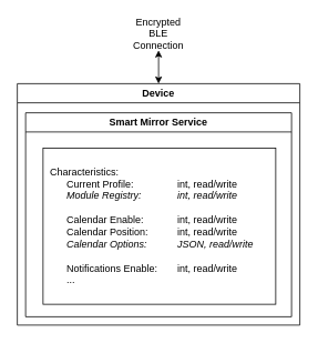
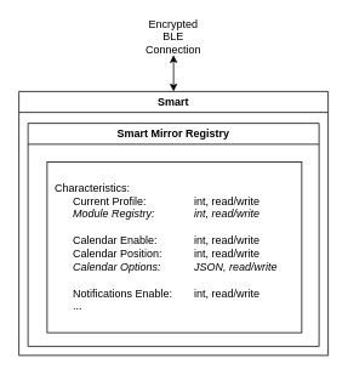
  <mxCell id="0" />
  <mxCell id="1" parent="0" />
  <mxCell id="2" value="" style="edgeStyle=orthogonalEdgeStyle;rounded=0;orthogonalLoop=1;jettySize=auto;html=1;startArrow=classic;startFill=1;" edge="1" parent="1" source="3" target="6"><mxGeometry relative="1" as="geometry" /></mxCell>
- <mxCell id="3" value="&lt;div&gt;Device&lt;/div&gt;" style="swimlane;whiteSpace=wrap;html=1;" vertex="1" parent="1"><mxGeometry x="20" y="100" width="340" height="290" as="geometry" /></mxCell>
- <mxCell id="4" value="Smart Mirror Service" style="swimlane;whiteSpace=wrap;html=1;" vertex="1" parent="3"><mxGeometry x="10" y="35" width="320" height="245" as="geometry" /></mxCell>
+ <mxCell id="3" value="&lt;div&gt;Smart&lt;/div&gt;" style="swimlane;whiteSpace=wrap;html=1;" vertex="1" parent="1"><mxGeometry x="20" y="100" width="340" height="290" as="geometry" /></mxCell>
+ <mxCell id="4" value="Smart Mirror Registry" style="swimlane;whiteSpace=wrap;html=1;" vertex="1" parent="3"><mxGeometry x="10" y="35" width="320" height="245" as="geometry" /></mxCell>
  <mxCell id="5" value="&lt;div&gt;&lt;span style=&quot;white-space: pre;&quot;&gt;  Characteristics:&lt;/span&gt;&lt;/div&gt;&lt;span style=&quot;white-space: pre;&quot;&gt;&#09;&lt;/span&gt;Current Profile: &lt;span style=&quot;white-space: pre;&quot;&gt;&#09;&lt;/span&gt;&lt;span style=&quot;white-space: pre;&quot;&gt;&#09;&lt;/span&gt;int, read/write&lt;div&gt;&lt;span style=&quot;white-space: pre;&quot;&gt;&#09;&lt;i&gt;Module Registry:&lt;span style=&quot;white-space: pre;&quot;&gt;&#09;&lt;/span&gt;&lt;span style=&quot;white-space: pre;&quot;&gt;&#09;int, read/write&lt;/span&gt;&lt;/i&gt;&lt;/span&gt;&lt;br&gt;&lt;div&gt;&lt;br&gt;&lt;div&gt;&lt;span style=&quot;white-space: pre;&quot;&gt;&#09;Calendar Enable:   &lt;span style=&quot;white-space: pre;&quot;&gt;&#09;&lt;/span&gt;&lt;span style=&quot;white-space: pre;&quot;&gt;&#09;&lt;/span&gt;int, read/write&lt;/span&gt;&lt;br&gt;&lt;/div&gt;&lt;div&gt;&lt;span style=&quot;white-space: pre;&quot;&gt;&lt;span style=&quot;white-space: pre;&quot;&gt;&#09;Calendar Position:    &lt;span style=&quot;white-space: pre;&quot;&gt;&#09;&lt;/span&gt;int, read/write&lt;/span&gt;&lt;br&gt;&lt;/span&gt;&lt;/div&gt;&lt;div&gt;&lt;span style=&quot;white-space: pre;&quot;&gt;&lt;span style=&quot;white-space: pre;&quot;&gt;&lt;span style=&quot;white-space: pre;&quot;&gt;&#09;&lt;i&gt;Calendar Options: &lt;span style=&quot;white-space: pre;&quot;&gt;&#09;&lt;span style=&quot;white-space: pre;&quot;&gt;&#09;&lt;/span&gt;&lt;/span&gt;JSON, read/write&lt;/i&gt;&lt;/span&gt;&lt;br&gt;&lt;/span&gt;&lt;/span&gt;&lt;/div&gt;&lt;div&gt;&lt;span style=&quot;white-space: pre;&quot;&gt;&lt;span style=&quot;white-space: pre;&quot;&gt;&lt;span style=&quot;white-space: pre;&quot;&gt;&lt;span style=&quot;white-space: pre;&quot;&gt;&lt;i&gt;&#09;&lt;/i&gt;&lt;/span&gt;&lt;/span&gt;&lt;/span&gt;&lt;/span&gt;&lt;/div&gt;&lt;div&gt;&lt;span style=&quot;white-space: pre;&quot;&gt;&lt;span style=&quot;white-space: pre;&quot;&gt;&lt;span style=&quot;white-space: pre;&quot;&gt;&lt;span style=&quot;white-space: pre;&quot;&gt;&lt;span style=&quot;white-space: pre;&quot;&gt;&#09;&lt;/span&gt;Notifications Enable: &lt;span style=&quot;white-space: pre;&quot;&gt;&#09;&lt;/span&gt;int, read/write&lt;/span&gt;&lt;i&gt;&lt;br&gt;&lt;/i&gt;&lt;/span&gt;&lt;/span&gt;&lt;/span&gt;&lt;/div&gt;&lt;div&gt;&lt;span style=&quot;white-space: pre;&quot;&gt;&lt;span style=&quot;white-space: pre;&quot;&gt;&lt;span style=&quot;white-space: pre;&quot;&gt;&lt;span style=&quot;white-space: pre;&quot;&gt;&lt;span style=&quot;white-space: pre;&quot;&gt;&#09;...&lt;/span&gt;&lt;br&gt;&lt;/span&gt;&lt;/span&gt;&lt;/span&gt;&lt;/span&gt;&lt;/div&gt;&lt;/div&gt;&lt;/div&gt;" style="rounded=0;whiteSpace=wrap;html=1;align=left;" vertex="1" parent="4"><mxGeometry x="21" y="42.5" width="280" height="187.5" as="geometry" /></mxCell>
  <mxCell id="6" value="Encrypted BLE Connection" style="text;html=1;align=center;verticalAlign=middle;whiteSpace=wrap;rounded=0;" vertex="1" parent="1"><mxGeometry x="150" y="20" width="80" height="40" as="geometry" /></mxCell>
